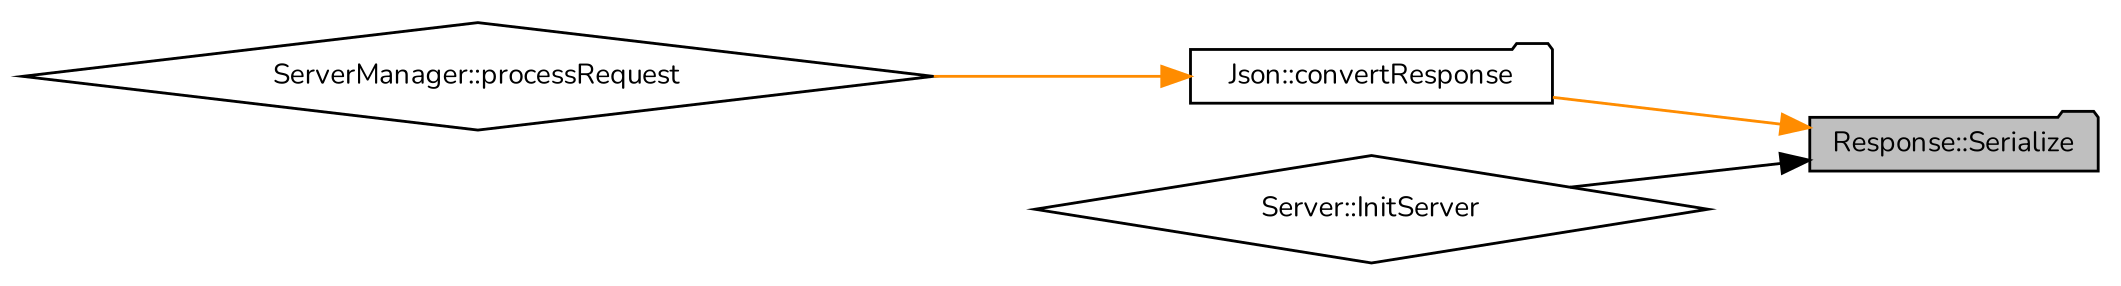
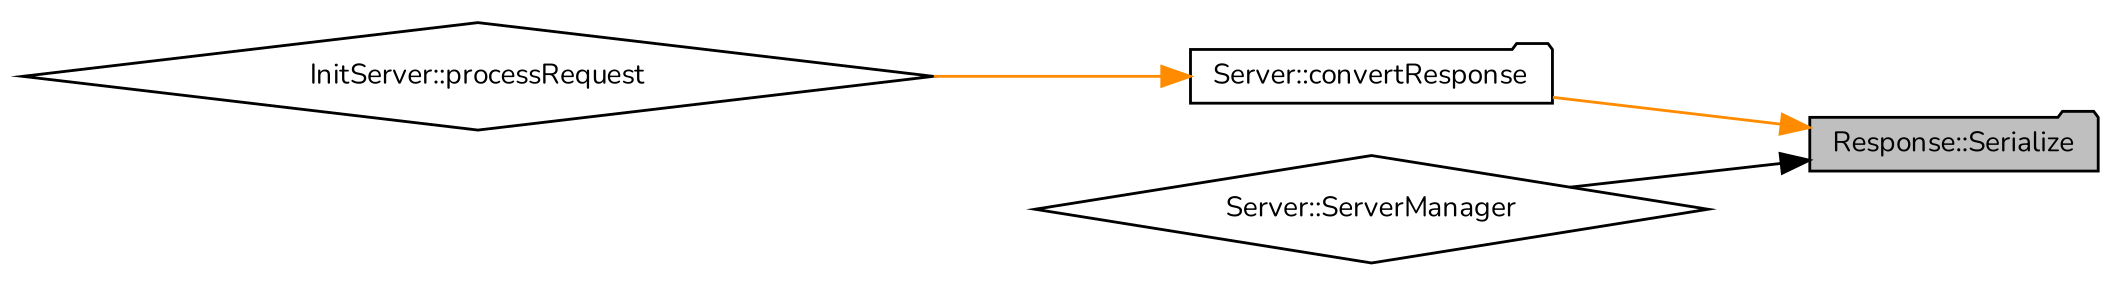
  digraph {
    fontname=Nunito
    rankdir=RL
    node [color=black fillcolor=white fontname=Nunito fontsize=10 shape=folder style=filled]
    edge [color=darkorange dir=back fontname=Nunito fontsize=10 labelfontname=Helvetica labelfontsize=10 style=solid]
    n1 [fillcolor=grey75 fontcolor=black height=0.2 label="Response::Serialize" width=0.4]
-   n2 [height=0.2 label="Json::convertResponse" width=0.4]
-   n3 [height=0.2 label="Server::InitServer" shape=diamond width=0.4]
-   n4 [height=0.2 label="ServerManager::processRequest" shape=diamond width=0.4]
+   n2 [height=0.2 label="Server::convertResponse" width=0.4]
+   n3 [height=0.2 label="Server::ServerManager" shape=diamond width=0.4]
+   n4 [height=0.2 label="InitServer::processRequest" shape=diamond width=0.4]
    n1 -> n2
    n1 -> n3 [color=black]
    n2 -> n4
  }
